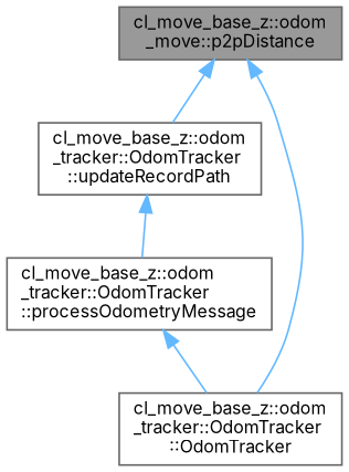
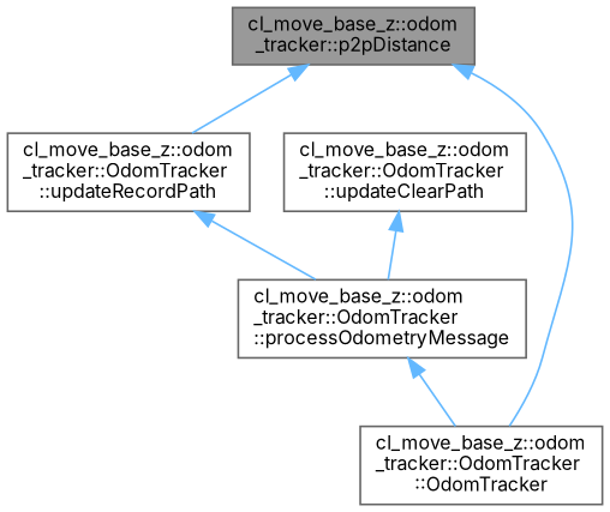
  digraph {
    fontname=Inter
    rankdir=TB
    node [color=grey40 fillcolor=white fontname=Inter fontsize=10 shape=box style=filled]
    edge [color=steelblue1 dir=back fontname=Inter fontsize=10 labelfontname=Helvetica labelfontsize=10 style=solid]
-   n1 [color=gray40 fillcolor=grey60 fontcolor=black height=0.2 label="cl_move_base_z::odom\l_move::p2pDistance" width=0.4]
+   n1 [color=gray40 fillcolor=grey60 fontcolor=black height=0.2 label="cl_move_base_z::odom\l_tracker::p2pDistance" width=0.4]
    n2 [height=0.2 label="cl_move_base_z::odom\l_tracker::OdomTracker\l::updateRecordPath" width=0.4]
    n3 [height=0.2 label="cl_move_base_z::odom\l_tracker::OdomTracker\l::OdomTracker" width=0.4]
+   n4 [height=0.2 label="cl_move_base_z::odom\l_tracker::OdomTracker\l::updateClearPath" width=0.4]
    n5 [height=0.2 label="cl_move_base_z::odom\l_tracker::OdomTracker\l::processOdometryMessage" width=0.4]
    n1 -> n2
    n1 -> n3
    n2 -> n5
+   n4 -> n5
    n5 -> n3
  }
